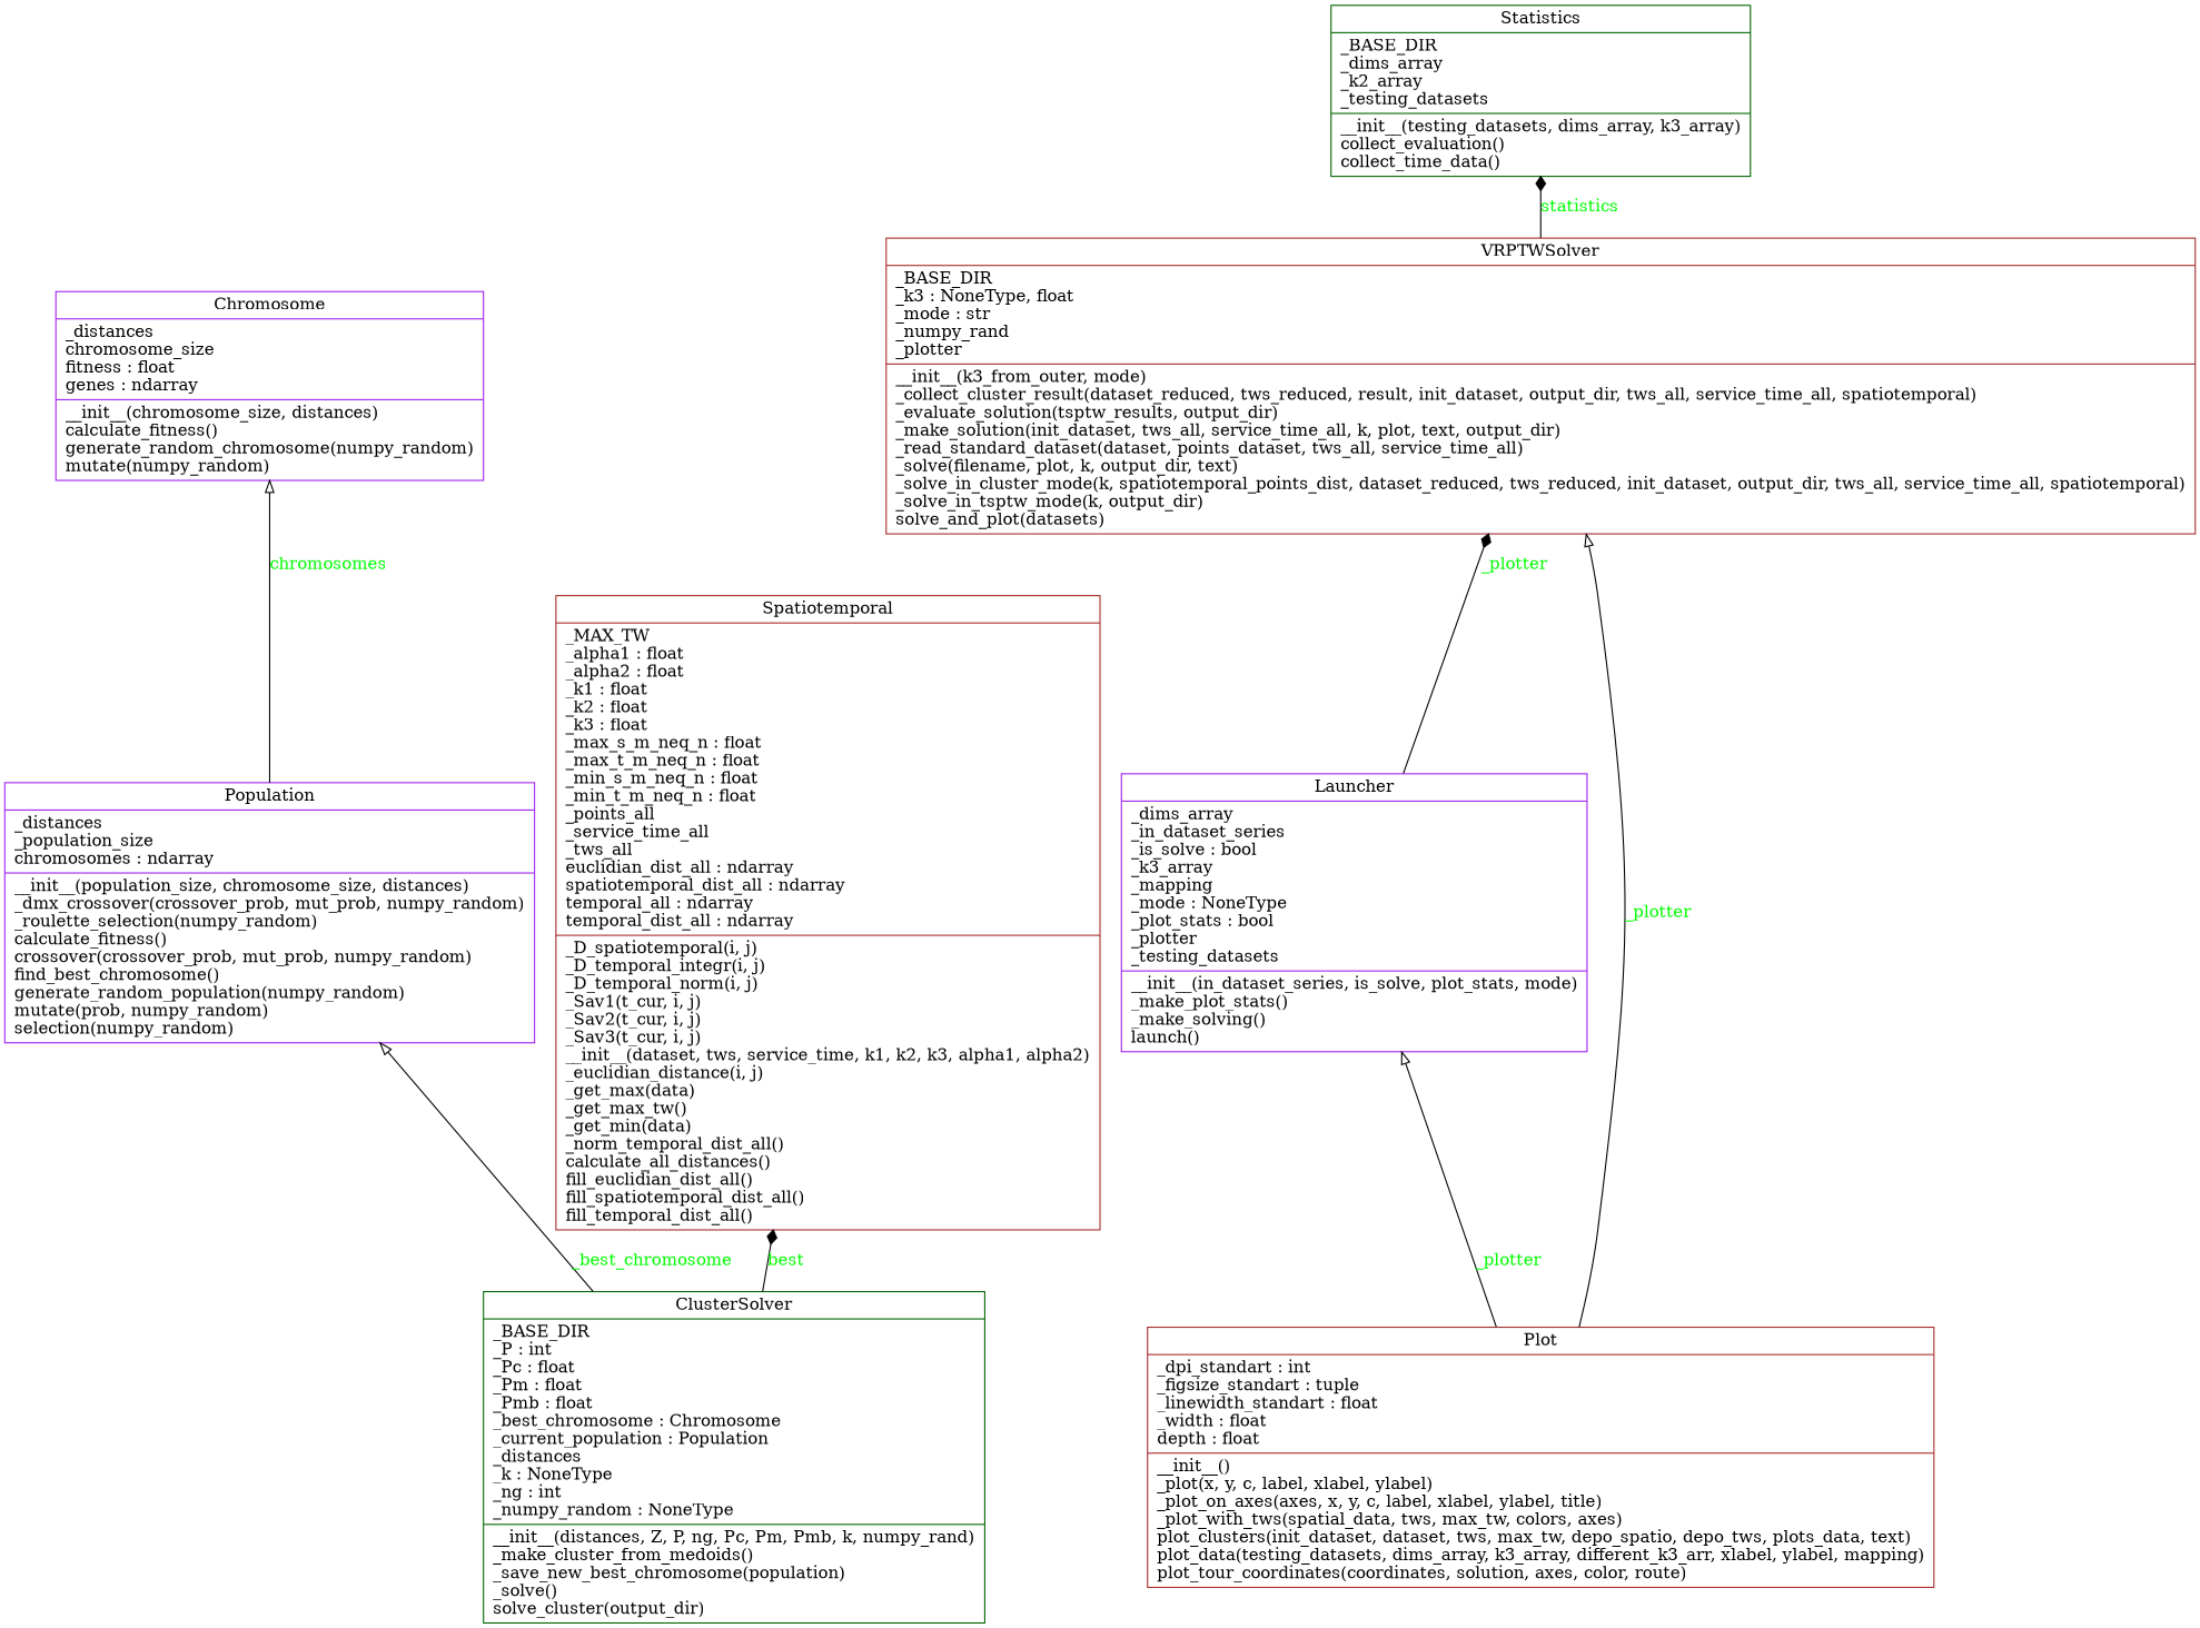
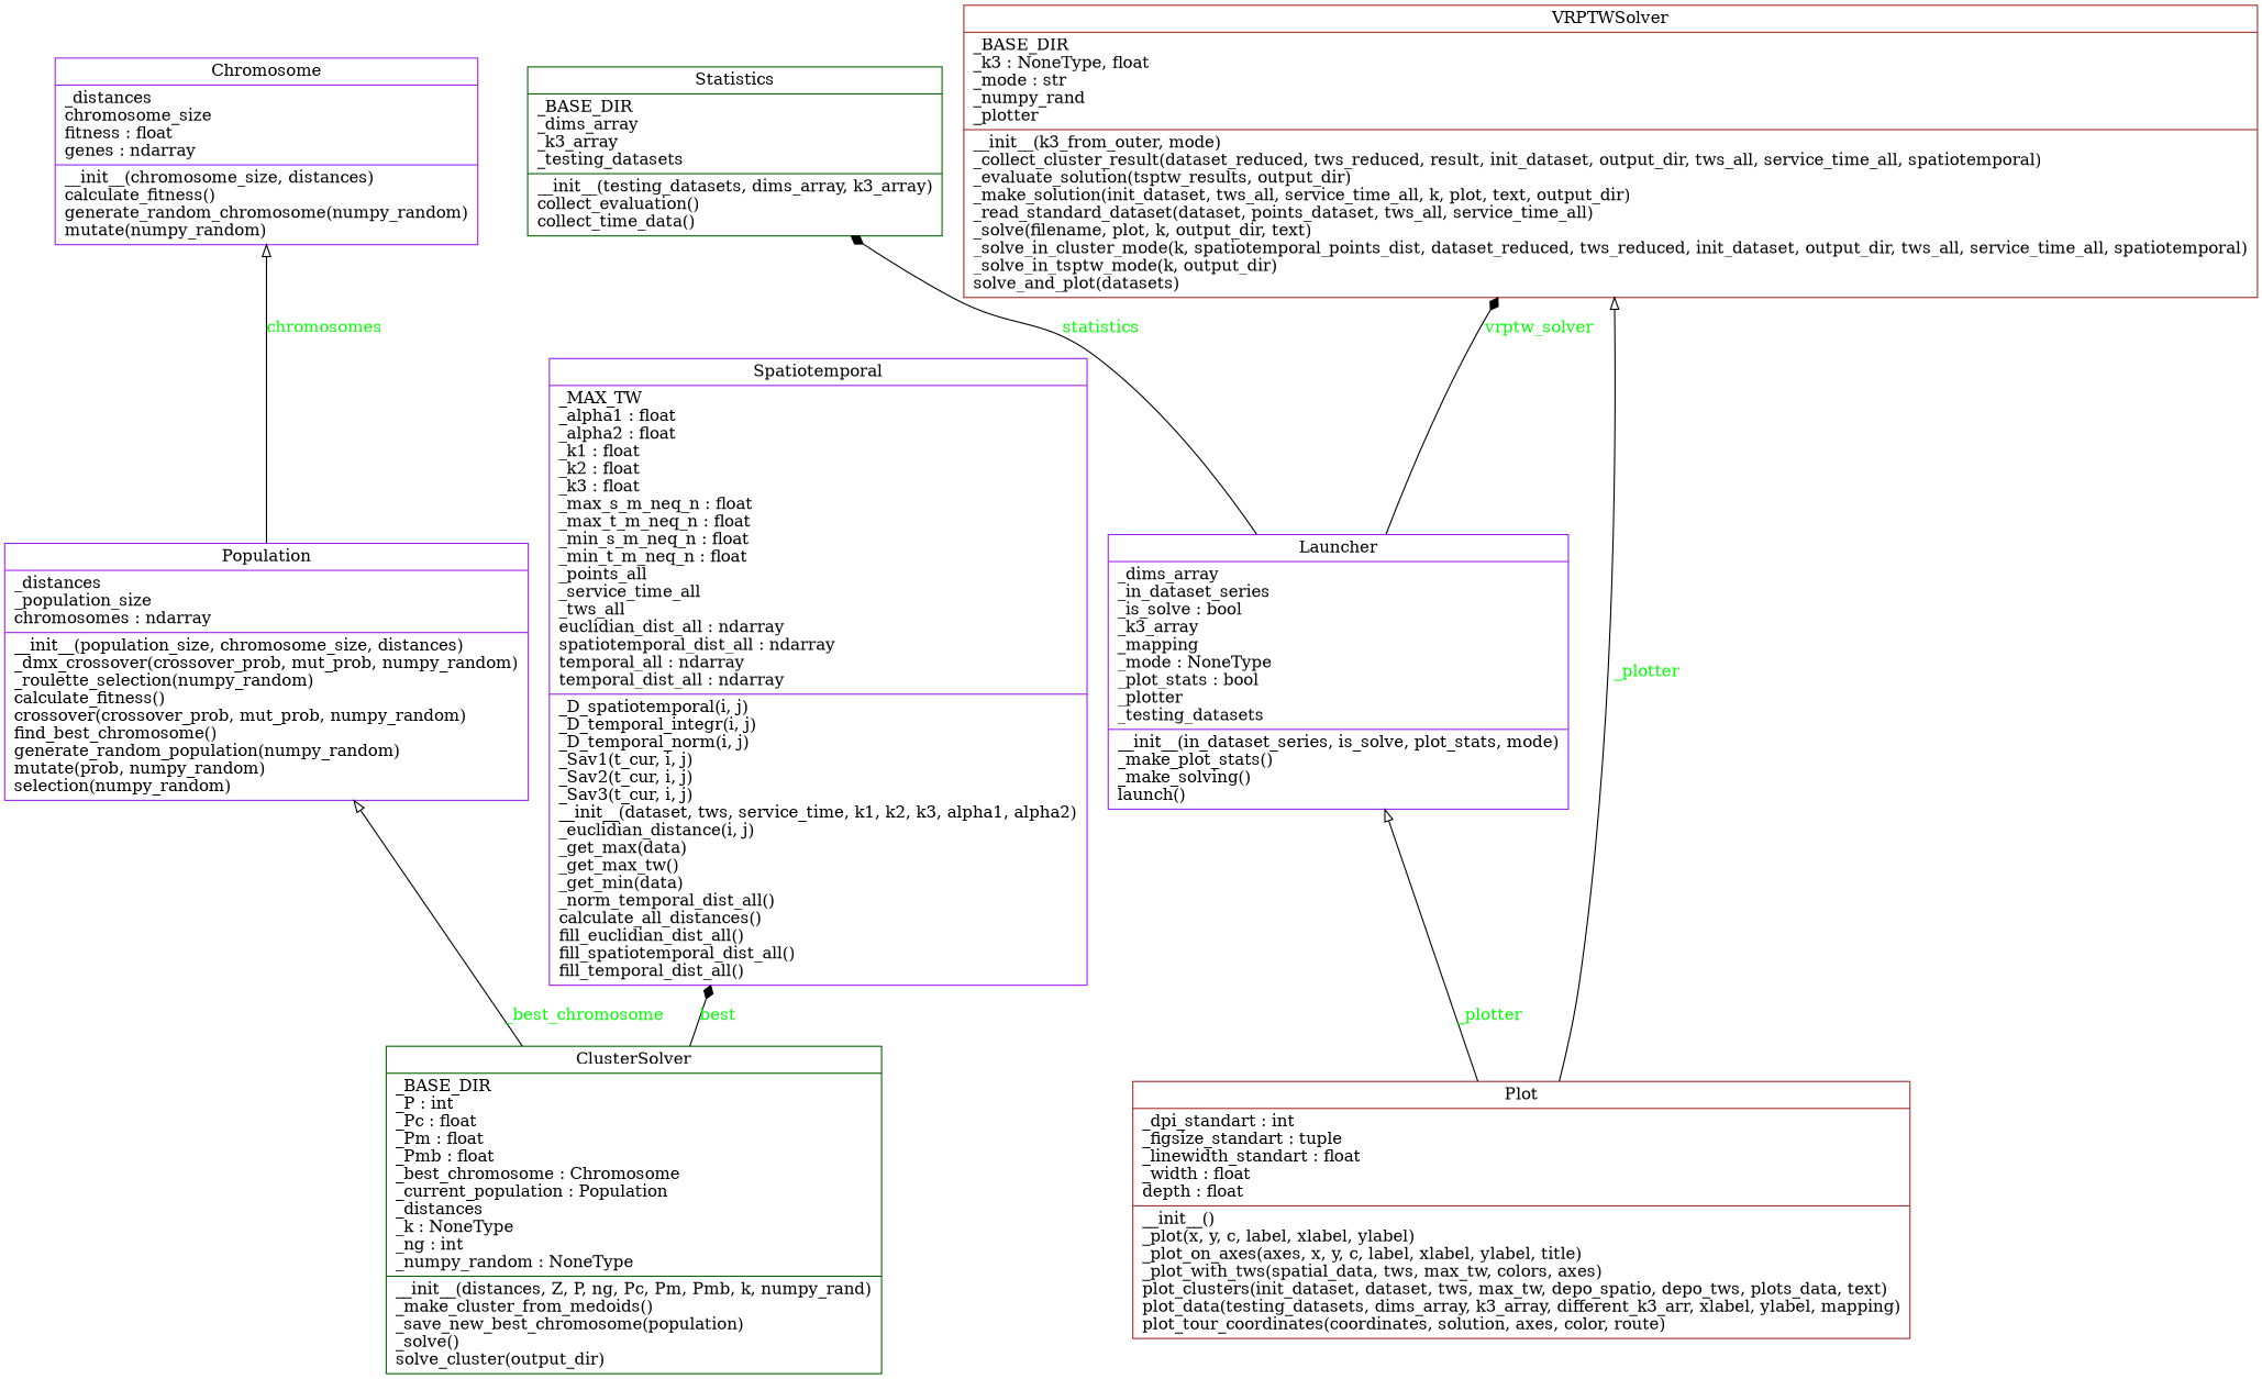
  digraph {
    rankdir=BT
    node [color=purple shape=record]
    edge [arrowhead=onormal arrowtail=none fontcolor=green style=solid]
    n1 [label="{Chromosome|_distances\lchromosome_size\lfitness : float\lgenes : ndarray\l|__init__(chromosome_size, distances)\lcalculate_fitness()\lgenerate_random_chromosome(numpy_random)\lmutate(numpy_random)\l}"]
    n2 [color=darkgreen label="{ClusterSolver|_BASE_DIR\l_P : int\l_Pc : float\l_Pm : float\l_Pmb : float\l_best_chromosome : Chromosome\l_current_population : Population\l_distances\l_k : NoneType\l_ng : int\l_numpy_random : NoneType\l|__init__(distances, Z, P, ng, Pc, Pm, Pmb, k, numpy_rand)\l_make_cluster_from_medoids()\l_save_new_best_chromosome(population)\l_solve()\lsolve_cluster(output_dir)\l}"]
    n3 [label="{Population|_distances\l_population_size\lchromosomes : ndarray\l|__init__(population_size, chromosome_size, distances)\l_dmx_crossover(crossover_prob, mut_prob, numpy_random)\l_roulette_selection(numpy_random)\lcalculate_fitness()\lcrossover(crossover_prob, mut_prob, numpy_random)\lfind_best_chromosome()\lgenerate_random_population(numpy_random)\lmutate(prob, numpy_random)\lselection(numpy_random)\l}"]
-   n4 [color=brown label="{Spatiotemporal|_MAX_TW\l_alpha1 : float\l_alpha2 : float\l_k1 : float\l_k2 : float\l_k3 : float\l_max_s_m_neq_n : float\l_max_t_m_neq_n : float\l_min_s_m_neq_n : float\l_min_t_m_neq_n : float\l_points_all\l_service_time_all\l_tws_all\leuclidian_dist_all : ndarray\lspatiotemporal_dist_all : ndarray\ltemporal_all : ndarray\ltemporal_dist_all : ndarray\l|_D_spatiotemporal(i, j)\l_D_temporal_integr(i, j)\l_D_temporal_norm(i, j)\l_Sav1(t_cur, i, j)\l_Sav2(t_cur, i, j)\l_Sav3(t_cur, i, j)\l__init__(dataset, tws, service_time, k1, k2, k3, alpha1, alpha2)\l_euclidian_distance(i, j)\l_get_max(data)\l_get_max_tw()\l_get_min(data)\l_norm_temporal_dist_all()\lcalculate_all_distances()\lfill_euclidian_dist_all()\lfill_spatiotemporal_dist_all()\lfill_temporal_dist_all()\l}"]
+   n4 [label="{Spatiotemporal|_MAX_TW\l_alpha1 : float\l_alpha2 : float\l_k1 : float\l_k2 : float\l_k3 : float\l_max_s_m_neq_n : float\l_max_t_m_neq_n : float\l_min_s_m_neq_n : float\l_min_t_m_neq_n : float\l_points_all\l_service_time_all\l_tws_all\leuclidian_dist_all : ndarray\lspatiotemporal_dist_all : ndarray\ltemporal_all : ndarray\ltemporal_dist_all : ndarray\l|_D_spatiotemporal(i, j)\l_D_temporal_integr(i, j)\l_D_temporal_norm(i, j)\l_Sav1(t_cur, i, j)\l_Sav2(t_cur, i, j)\l_Sav3(t_cur, i, j)\l__init__(dataset, tws, service_time, k1, k2, k3, alpha1, alpha2)\l_euclidian_distance(i, j)\l_get_max(data)\l_get_max_tw()\l_get_min(data)\l_norm_temporal_dist_all()\lcalculate_all_distances()\lfill_euclidian_dist_all()\lfill_spatiotemporal_dist_all()\lfill_temporal_dist_all()\l}"]
    n5 [label="{Launcher|_dims_array\l_in_dataset_series\l_is_solve : bool\l_k3_array\l_mapping\l_mode : NoneType\l_plot_stats : bool\l_plotter\l_testing_datasets\l|__init__(in_dataset_series, is_solve, plot_stats, mode)\l_make_plot_stats()\l_make_solving()\llaunch()\l}"]
-   n6 [color=darkgreen label="{Statistics|_BASE_DIR\l_dims_array\l_k2_array\l_testing_datasets\l|__init__(testing_datasets, dims_array, k3_array)\lcollect_evaluation()\lcollect_time_data()\l}"]
+   n6 [color=darkgreen label="{Statistics|_BASE_DIR\l_dims_array\l_k3_array\l_testing_datasets\l|__init__(testing_datasets, dims_array, k3_array)\lcollect_evaluation()\lcollect_time_data()\l}"]
    n7 [color=brown label="{VRPTWSolver|_BASE_DIR\l_k3 : NoneType, float\l_mode : str\l_numpy_rand\l_plotter\l|__init__(k3_from_outer, mode)\l_collect_cluster_result(dataset_reduced, tws_reduced, result, init_dataset, output_dir, tws_all, service_time_all, spatiotemporal)\l_evaluate_solution(tsptw_results, output_dir)\l_make_solution(init_dataset, tws_all, service_time_all, k, plot, text, output_dir)\l_read_standard_dataset(dataset, points_dataset, tws_all, service_time_all)\l_solve(filename, plot, k, output_dir, text)\l_solve_in_cluster_mode(k, spatiotemporal_points_dist, dataset_reduced, tws_reduced, init_dataset, output_dir, tws_all, service_time_all, spatiotemporal)\l_solve_in_tsptw_mode(k, output_dir)\lsolve_and_plot(datasets)\l}"]
    n8 [color=brown label="{Plot|_dpi_standart : int\l_figsize_standart : tuple\l_linewidth_standart : float\l_width : float\ldepth : float\l|__init__()\l_plot(x, y, c, label, xlabel, ylabel)\l_plot_on_axes(axes, x, y, c, label, xlabel, ylabel, title)\l_plot_with_tws(spatial_data, tws, max_tw, colors, axes)\lplot_clusters(init_dataset, dataset, tws, max_tw, depo_spatio, depo_tws, plots_data, text)\lplot_data(testing_datasets, dims_array, k3_array, different_k3_arr, xlabel, ylabel, mapping)\lplot_tour_coordinates(coordinates, solution, axes, color, route)\l}"]
    n2 -> n3 [label=_best_chromosome]
    n2 -> n4 [arrowhead=diamond label=best]
    n3 -> n1 [label=chromosomes]
-   n7 -> n6 [arrowhead=diamond label=statistics]
-   n5 -> n7 [arrowhead=diamond label=_plotter]
+   n5 -> n6 [arrowhead=diamond label=statistics]
+   n5 -> n7 [arrowhead=diamond label=vrptw_solver]
    n8 -> n5 [label=_plotter]
    n8 -> n7 [label=_plotter]
  }
